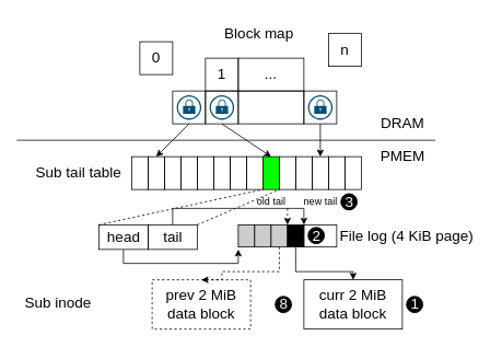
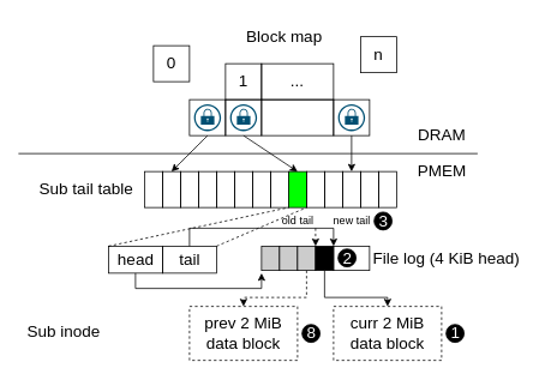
  <mxCell id="0" />
  <mxCell id="1" parent="0" />
  <mxCell id="2" value="&lt;font style=&quot;font-size: 18px;&quot;&gt;0&lt;/font&gt;" style="rounded=0;whiteSpace=wrap;html=1;fillColor=none;" parent="1" vertex="1"><mxGeometry x="170" y="50" width="40" height="40" as="geometry" /></mxCell>
  <mxCell id="3" value="&lt;font style=&quot;font-size: 18px;&quot;&gt;1&lt;/font&gt;" style="rounded=0;whiteSpace=wrap;html=1;fillColor=none;" parent="1" vertex="1"><mxGeometry x="250" y="70" width="40" height="40" as="geometry" /></mxCell>
  <mxCell id="4" value="&lt;font style=&quot;font-size: 18px;&quot;&gt;...&lt;/font&gt;" style="rounded=0;whiteSpace=wrap;html=1;fillColor=none;" parent="1" vertex="1"><mxGeometry x="290" y="70" width="80" height="40" as="geometry" /></mxCell>
  <mxCell id="5" value="&lt;font style=&quot;font-size: 18px;&quot;&gt;n&lt;/font&gt;" style="rounded=0;whiteSpace=wrap;html=1;fillColor=none;" parent="1" vertex="1"><mxGeometry x="400" y="40" width="40" height="40" as="geometry" /></mxCell>
  <mxCell id="6" value="" style="rounded=0;whiteSpace=wrap;html=1;fillColor=none;" parent="1" vertex="1"><mxGeometry x="210" y="110" width="40" height="40" as="geometry" /></mxCell>
  <mxCell id="7" value="" style="rounded=0;whiteSpace=wrap;html=1;fillColor=none;" parent="1" vertex="1"><mxGeometry x="250" y="110" width="40" height="40" as="geometry" /></mxCell>
  <mxCell id="8" value="" style="rounded=0;whiteSpace=wrap;html=1;fillColor=none;" parent="1" vertex="1"><mxGeometry x="290" y="110" width="80" height="40" as="geometry" /></mxCell>
  <mxCell id="9" value="" style="rounded=0;whiteSpace=wrap;html=1;fillColor=none;" parent="1" vertex="1"><mxGeometry x="370" y="110" width="40" height="40" as="geometry" /></mxCell>
  <mxCell id="10" value="" style="sketch=0;points=[[0.5,0,0],[1,0.5,0],[0.5,1,0],[0,0.5,0],[0.145,0.145,0],[0.856,0.145,0],[0.855,0.856,0],[0.145,0.855,0]];verticalLabelPosition=bottom;html=1;verticalAlign=top;aspect=fixed;align=center;pointerEvents=1;shape=mxgraph.cisco19.lock;fillColor=#005073;strokeColor=none;" parent="1" vertex="1"><mxGeometry x="215" y="115" width="30" height="30" as="geometry" /></mxCell>
  <mxCell id="11" value="" style="sketch=0;points=[[0.5,0,0],[1,0.5,0],[0.5,1,0],[0,0.5,0],[0.145,0.145,0],[0.856,0.145,0],[0.855,0.856,0],[0.145,0.855,0]];verticalLabelPosition=bottom;html=1;verticalAlign=top;aspect=fixed;align=center;pointerEvents=1;shape=mxgraph.cisco19.lock;fillColor=#005073;strokeColor=none;" parent="1" vertex="1"><mxGeometry x="255" y="115" width="30" height="30" as="geometry" /></mxCell>
  <mxCell id="12" value="" style="sketch=0;points=[[0.5,0,0],[1,0.5,0],[0.5,1,0],[0,0.5,0],[0.145,0.145,0],[0.856,0.145,0],[0.855,0.856,0],[0.145,0.855,0]];verticalLabelPosition=bottom;html=1;verticalAlign=top;aspect=fixed;align=center;pointerEvents=1;shape=mxgraph.cisco19.lock;fillColor=#005073;strokeColor=none;" parent="1" vertex="1"><mxGeometry x="375" y="115" width="30" height="30" as="geometry" /></mxCell>
  <mxCell id="13" value="" style="rounded=0;whiteSpace=wrap;html=1;fontSize=18;fillColor=none;" parent="1" vertex="1"><mxGeometry x="160" y="190" width="20" height="40" as="geometry" /></mxCell>
  <mxCell id="14" value="" style="rounded=0;whiteSpace=wrap;html=1;fontSize=18;fillColor=none;" parent="1" vertex="1"><mxGeometry x="180" y="190" width="20" height="40" as="geometry" /></mxCell>
  <mxCell id="15" value="" style="rounded=0;whiteSpace=wrap;html=1;fontSize=18;fillColor=none;" parent="1" vertex="1"><mxGeometry x="200" y="190" width="20" height="40" as="geometry" /></mxCell>
  <mxCell id="16" value="" style="rounded=0;whiteSpace=wrap;html=1;fontSize=18;fillColor=none;" parent="1" vertex="1"><mxGeometry x="220" y="190" width="20" height="40" as="geometry" /></mxCell>
  <mxCell id="17" value="" style="rounded=0;whiteSpace=wrap;html=1;fontSize=18;fillColor=none;" parent="1" vertex="1"><mxGeometry x="240" y="190" width="20" height="40" as="geometry" /></mxCell>
  <mxCell id="18" value="" style="rounded=0;whiteSpace=wrap;html=1;fontSize=18;fillColor=none;" parent="1" vertex="1"><mxGeometry x="260" y="190" width="20" height="40" as="geometry" /></mxCell>
  <mxCell id="19" value="" style="rounded=0;whiteSpace=wrap;html=1;fontSize=18;fillColor=none;" parent="1" vertex="1"><mxGeometry x="280" y="190" width="20" height="40" as="geometry" /></mxCell>
  <mxCell id="20" value="" style="rounded=0;whiteSpace=wrap;html=1;fontSize=18;fillColor=none;" parent="1" vertex="1"><mxGeometry x="300" y="190" width="20" height="40" as="geometry" /></mxCell>
  <mxCell id="21" value="" style="rounded=0;whiteSpace=wrap;html=1;fontSize=18;fillColor=#00FF00;" parent="1" vertex="1"><mxGeometry x="320" y="190" width="20" height="40" as="geometry" /></mxCell>
  <mxCell id="22" value="" style="rounded=0;whiteSpace=wrap;html=1;fontSize=18;fillColor=none;" parent="1" vertex="1"><mxGeometry x="340" y="190" width="20" height="40" as="geometry" /></mxCell>
  <mxCell id="23" value="" style="rounded=0;whiteSpace=wrap;html=1;fontSize=18;fillColor=none;" parent="1" vertex="1"><mxGeometry x="360" y="190" width="20" height="40" as="geometry" /></mxCell>
  <mxCell id="24" value="" style="rounded=0;whiteSpace=wrap;html=1;fontSize=18;fillColor=none;" parent="1" vertex="1"><mxGeometry x="380" y="190" width="20" height="40" as="geometry" /></mxCell>
  <mxCell id="25" value="" style="rounded=0;whiteSpace=wrap;html=1;fontSize=18;fillColor=none;" parent="1" vertex="1"><mxGeometry x="400" y="190" width="20" height="40" as="geometry" /></mxCell>
  <mxCell id="26" value="" style="rounded=0;whiteSpace=wrap;html=1;fontSize=18;fillColor=none;" parent="1" vertex="1"><mxGeometry x="420" y="190" width="20" height="40" as="geometry" /></mxCell>
  <mxCell id="27" value="Block map" style="text;html=1;resizable=0;autosize=1;align=center;verticalAlign=middle;points=[];fillColor=none;strokeColor=none;rounded=0;fontSize=18;" parent="1" vertex="1"><mxGeometry x="260" y="20" width="110" height="40" as="geometry" /></mxCell>
  <mxCell id="28" value="" style="endArrow=none;html=1;rounded=0;fontSize=18;" parent="1" edge="1"><mxGeometry width="50" height="50" relative="1" as="geometry"><mxPoint x="20" y="170" as="sourcePoint" /><mxPoint x="530" y="170" as="targetPoint" /></mxGeometry></mxCell>
  <mxCell id="29" value="Sub tail table" style="text;html=1;resizable=0;autosize=1;align=center;verticalAlign=middle;points=[];fillColor=none;strokeColor=none;rounded=0;fontSize=18;" parent="1" vertex="1"><mxGeometry x="20" y="190" width="150" height="40" as="geometry" /></mxCell>
  <mxCell id="30" value="DRAM" style="text;html=1;resizable=0;autosize=1;align=center;verticalAlign=middle;points=[];fillColor=none;strokeColor=none;rounded=0;fontSize=18;" parent="1" vertex="1"><mxGeometry x="450" y="130" width="80" height="40" as="geometry" /></mxCell>
  <mxCell id="31" value="PMEM" style="text;html=1;resizable=0;autosize=1;align=center;verticalAlign=middle;points=[];fillColor=none;strokeColor=none;rounded=0;fontSize=18;" parent="1" vertex="1"><mxGeometry x="450" y="170" width="80" height="40" as="geometry" /></mxCell>
  <mxCell id="32" value="head" style="text;html=1;resizable=0;autosize=1;align=center;verticalAlign=middle;points=[];fillColor=none;strokeColor=none;rounded=0;fontSize=18;" parent="1" vertex="1"><mxGeometry x="120" y="268" width="60" height="40" as="geometry" /></mxCell>
  <mxCell id="33" value="tail" style="text;html=1;resizable=0;autosize=1;align=center;verticalAlign=middle;points=[];fillColor=none;strokeColor=none;rounded=0;fontSize=18;" parent="1" vertex="1"><mxGeometry x="185" y="268" width="50" height="40" as="geometry" /></mxCell>
  <mxCell id="34" style="edgeStyle=orthogonalEdgeStyle;rounded=0;orthogonalLoop=1;jettySize=auto;html=1;exitX=0.5;exitY=1;exitDx=0;exitDy=0;" edge="1" parent="1" source="35"><mxGeometry relative="1" as="geometry"><mxPoint x="290" y="303" as="targetPoint" /><Array as="points"><mxPoint x="150" y="320" /><mxPoint x="290" y="320" /></Array></mxGeometry></mxCell>
  <mxCell id="35" value="" style="rounded=0;whiteSpace=wrap;html=1;fontSize=18;fillColor=none;" parent="1" vertex="1"><mxGeometry x="120" y="273" width="60" height="30" as="geometry" /></mxCell>
  <mxCell id="36" style="edgeStyle=orthogonalEdgeStyle;rounded=0;orthogonalLoop=1;jettySize=auto;html=1;exitX=0.5;exitY=0;exitDx=0;exitDy=0;entryX=0;entryY=0;entryDx=0;entryDy=0;" edge="1" parent="1" source="37" target="51"><mxGeometry relative="1" as="geometry" /></mxCell>
  <mxCell id="37" value="" style="rounded=0;whiteSpace=wrap;html=1;fontSize=18;fillColor=none;" parent="1" vertex="1"><mxGeometry x="180" y="273" width="60" height="30" as="geometry" /></mxCell>
  <mxCell id="38" value="" style="endArrow=none;dashed=1;html=1;rounded=0;fontSize=18;exitX=0;exitY=0;exitDx=0;exitDy=0;entryX=0;entryY=1;entryDx=0;entryDy=0;" parent="1" source="35" target="21" edge="1"><mxGeometry width="50" height="50" relative="1" as="geometry"><mxPoint x="550" y="340" as="sourcePoint" /><mxPoint x="460" y="210" as="targetPoint" /></mxGeometry></mxCell>
  <mxCell id="39" value="" style="endArrow=none;dashed=1;html=1;rounded=0;fontSize=18;exitX=1;exitY=0;exitDx=0;exitDy=0;entryX=0;entryY=1;entryDx=0;entryDy=0;" parent="1" source="37" target="22" edge="1"><mxGeometry width="50" height="50" relative="1" as="geometry"><mxPoint x="410" y="260" as="sourcePoint" /><mxPoint x="460" y="210" as="targetPoint" /></mxGeometry></mxCell>
  <mxCell id="40" value="" style="endArrow=classic;html=1;rounded=0;fontSize=18;exitX=0.5;exitY=1;exitDx=0;exitDy=0;entryX=0.5;entryY=0;entryDx=0;entryDy=0;" parent="1" source="6" target="14" edge="1"><mxGeometry width="50" height="50" relative="1" as="geometry"><mxPoint x="410" y="260" as="sourcePoint" /><mxPoint x="460" y="210" as="targetPoint" /></mxGeometry></mxCell>
  <mxCell id="41" value="" style="endArrow=classic;html=1;rounded=0;fontSize=18;exitX=0.5;exitY=1;exitDx=0;exitDy=0;entryX=0.5;entryY=0;entryDx=0;entryDy=0;" parent="1" source="7" target="21" edge="1"><mxGeometry width="50" height="50" relative="1" as="geometry"><mxPoint x="410" y="260" as="sourcePoint" /><mxPoint x="460" y="210" as="targetPoint" /></mxGeometry></mxCell>
  <mxCell id="42" value="" style="endArrow=classic;html=1;rounded=0;fontSize=18;exitX=0.5;exitY=1;exitDx=0;exitDy=0;entryX=0.5;entryY=0;entryDx=0;entryDy=0;" parent="1" source="9" target="24" edge="1"><mxGeometry width="50" height="50" relative="1" as="geometry"><mxPoint x="410" y="260" as="sourcePoint" /><mxPoint x="460" y="210" as="targetPoint" /></mxGeometry></mxCell>
  <mxCell id="43" value="Sub inode" style="text;html=1;resizable=0;autosize=1;align=center;verticalAlign=middle;points=[];fillColor=none;strokeColor=none;rounded=0;fontSize=18;" parent="1" vertex="1"><mxGeometry x="20" y="348" width="100" height="40" as="geometry" /></mxCell>
- <mxCell id="44" value="File log (4 KiB page)" style="text;html=1;resizable=0;autosize=1;align=center;verticalAlign=middle;points=[];fillColor=none;strokeColor=none;rounded=0;fontSize=18;" parent="1" vertex="1"><mxGeometry x="400" y="266.5" width="190" height="40" as="geometry" /></mxCell>
+ <mxCell id="44" value="File log (4 KiB head)" style="text;html=1;resizable=0;autosize=1;align=center;verticalAlign=middle;points=[];fillColor=none;strokeColor=none;rounded=0;fontSize=18;" parent="1" vertex="1"><mxGeometry x="400" y="266.5" width="190" height="40" as="geometry" /></mxCell>
  <mxCell id="45" value="" style="rounded=0;whiteSpace=wrap;html=1;fillColor=#CCCCCC;" vertex="1" parent="1"><mxGeometry x="290" y="273" width="20" height="27" as="geometry" /></mxCell>
  <mxCell id="46" value="" style="rounded=0;whiteSpace=wrap;html=1;fillColor=#CCCCCC;" vertex="1" parent="1"><mxGeometry x="310" y="273" width="20" height="27" as="geometry" /></mxCell>
  <mxCell id="47" style="edgeStyle=orthogonalEdgeStyle;rounded=0;orthogonalLoop=1;jettySize=auto;html=1;exitX=0.5;exitY=1;exitDx=0;exitDy=0;entryX=0.5;entryY=0;entryDx=0;entryDy=0;dashed=1;" edge="1" parent="1" source="48" target="56"><mxGeometry relative="1" as="geometry"><Array as="points"><mxPoint x="340" y="330" /><mxPoint x="270" y="330" /></Array></mxGeometry></mxCell>
  <mxCell id="48" value="" style="rounded=0;whiteSpace=wrap;html=1;fillColor=#CCCCCC;" vertex="1" parent="1"><mxGeometry x="330" y="273" width="20" height="27" as="geometry" /></mxCell>
  <mxCell id="49" style="edgeStyle=orthogonalEdgeStyle;rounded=0;orthogonalLoop=1;jettySize=auto;html=1;exitX=0.5;exitY=1;exitDx=0;exitDy=0;entryX=0.5;entryY=0;entryDx=0;entryDy=0;" edge="1" parent="1" source="50" target="55"><mxGeometry relative="1" as="geometry"><Array as="points"><mxPoint x="360" y="330" /><mxPoint x="430" y="330" /></Array></mxGeometry></mxCell>
  <mxCell id="50" value="" style="rounded=0;whiteSpace=wrap;html=1;fillColor=#000000;" vertex="1" parent="1"><mxGeometry x="350" y="273" width="20" height="27" as="geometry" /></mxCell>
  <mxCell id="51" value="" style="rounded=0;whiteSpace=wrap;html=1;fillColor=none;" vertex="1" parent="1"><mxGeometry x="370" y="273" width="40" height="27" as="geometry" /></mxCell>
  <mxCell id="52" value="" style="endArrow=classic;html=1;rounded=0;dashed=1;entryX=0;entryY=0;entryDx=0;entryDy=0;" edge="1" parent="1" target="50"><mxGeometry width="50" height="50" relative="1" as="geometry"><mxPoint x="350" y="253" as="sourcePoint" /><mxPoint x="460" y="553" as="targetPoint" /></mxGeometry></mxCell>
  <mxCell id="53" value="old tail" style="text;html=1;resizable=0;autosize=1;align=center;verticalAlign=middle;points=[];fillColor=none;strokeColor=none;rounded=0;" vertex="1" parent="1"><mxGeometry x="300" y="230" width="60" height="30" as="geometry" /></mxCell>
  <mxCell id="54" value="new tail" style="text;html=1;resizable=0;autosize=1;align=center;verticalAlign=middle;points=[];fillColor=none;strokeColor=none;rounded=0;" vertex="1" parent="1"><mxGeometry x="360" y="230" width="60" height="30" as="geometry" /></mxCell>
- <mxCell id="55" value="curr 2 MiB&lt;br&gt;data block" style="rounded=0;whiteSpace=wrap;html=1;fontSize=18;fillColor=none;" vertex="1" parent="1"><mxGeometry x="370" y="340" width="120" height="60" as="geometry" /></mxCell>
- <mxCell id="56" value="prev 2 MiB&lt;br&gt;data block" style="rounded=0;whiteSpace=wrap;html=1;fontSize=18;fillColor=none;dashed=1;" vertex="1" parent="1"><mxGeometry x="185" y="340" width="120" height="60" as="geometry" /></mxCell>
+ <mxCell id="55" value="curr 2 MiB&lt;br&gt;data block" style="rounded=0;whiteSpace=wrap;html=1;fontSize=18;fillColor=none;dashed=1;" vertex="1" parent="1"><mxGeometry x="370" y="340" width="120" height="60" as="geometry" /></mxCell>
+ <mxCell id="56" value="prev 2 MiB&lt;br&gt;data block" style="rounded=0;whiteSpace=wrap;html=1;fontSize=18;fillColor=none;dashed=1;" vertex="1" parent="1"><mxGeometry x="210" y="340" width="120" height="60" as="geometry" /></mxCell>
  <mxCell id="57" value="" style="ellipse;whiteSpace=wrap;html=1;aspect=fixed;fillColor=#000000;" vertex="1" parent="1"><mxGeometry x="495" y="360" width="20" height="20" as="geometry" /></mxCell>
  <mxCell id="58" value="&lt;font color=&quot;#ffffff&quot; style=&quot;font-size: 18px;&quot;&gt;1&lt;/font&gt;" style="text;html=1;resizable=0;autosize=1;align=center;verticalAlign=middle;points=[];fillColor=none;strokeColor=none;rounded=0;" vertex="1" parent="1"><mxGeometry x="490" y="350" width="30" height="40" as="geometry" /></mxCell>
  <mxCell id="59" value="" style="ellipse;whiteSpace=wrap;html=1;aspect=fixed;fillColor=#000000;" vertex="1" parent="1"><mxGeometry x="375" y="276" width="20" height="20" as="geometry" /></mxCell>
  <mxCell id="60" value="&lt;font color=&quot;#ffffff&quot; style=&quot;font-size: 18px;&quot;&gt;2&lt;/font&gt;" style="text;html=1;resizable=0;autosize=1;align=center;verticalAlign=middle;points=[];fillColor=none;strokeColor=none;rounded=0;" vertex="1" parent="1"><mxGeometry x="370" y="266.5" width="30" height="40" as="geometry" /></mxCell>
  <mxCell id="61" value="" style="ellipse;whiteSpace=wrap;html=1;aspect=fixed;fillColor=#000000;" vertex="1" parent="1"><mxGeometry x="415" y="235" width="20" height="20" as="geometry" /></mxCell>
  <mxCell id="62" value="&lt;font color=&quot;#ffffff&quot; style=&quot;font-size: 18px;&quot;&gt;3&lt;/font&gt;" style="text;html=1;resizable=0;autosize=1;align=center;verticalAlign=middle;points=[];fillColor=none;strokeColor=none;rounded=0;" vertex="1" parent="1"><mxGeometry x="410" y="225" width="30" height="40" as="geometry" /></mxCell>
  <mxCell id="63" value="" style="ellipse;whiteSpace=wrap;html=1;aspect=fixed;fillColor=#000000;" vertex="1" parent="1"><mxGeometry x="335" y="360" width="20" height="20" as="geometry" /></mxCell>
  <mxCell id="64" value="&lt;font color=&quot;#ffffff&quot; style=&quot;font-size: 18px;&quot;&gt;8&lt;/font&gt;" style="text;html=1;resizable=0;autosize=1;align=center;verticalAlign=middle;points=[];fillColor=none;strokeColor=none;rounded=0;" vertex="1" parent="1"><mxGeometry x="330" y="350" width="30" height="40" as="geometry" /></mxCell>
